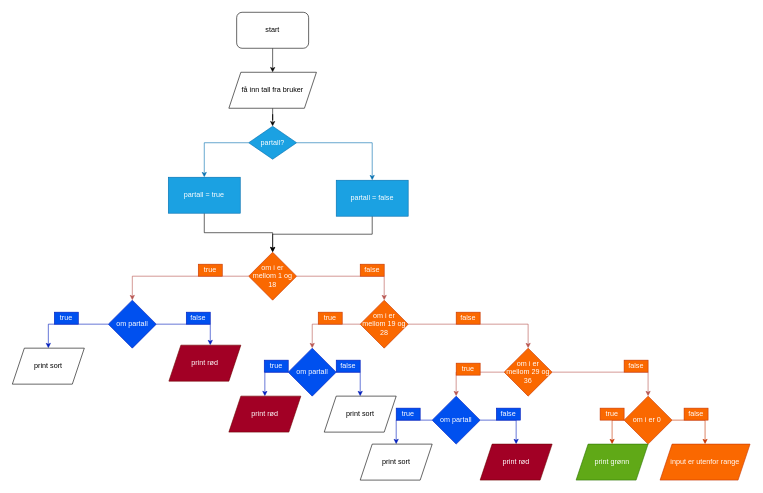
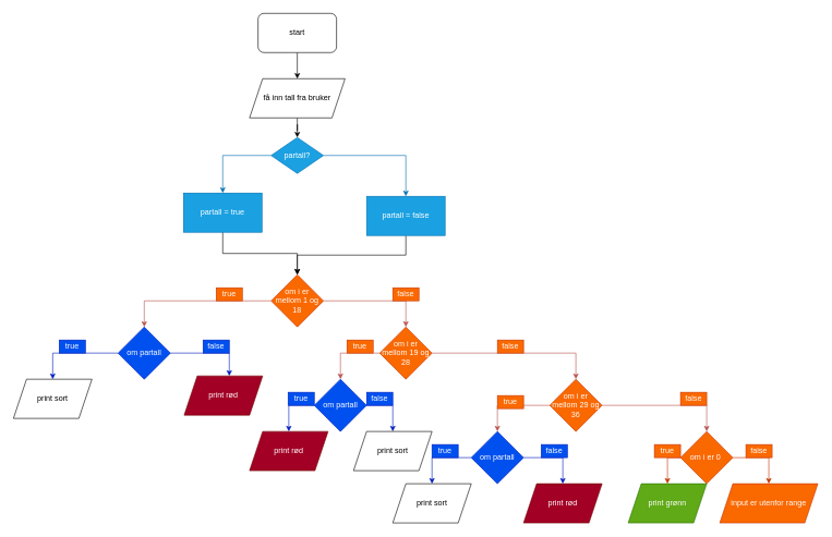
  <mxCell id="0" />
  <mxCell id="1" parent="0" />
  <mxCell id="2" value="" style="edgeStyle=orthogonalEdgeStyle;rounded=0;orthogonalLoop=1;jettySize=auto;html=1;" parent="1" source="3" target="5" edge="1"><mxGeometry relative="1" as="geometry" /></mxCell>
  <mxCell id="3" value="start" style="rounded=1;whiteSpace=wrap;html=1;" parent="1" vertex="1"><mxGeometry x="394" width="120" height="60" as="geometry" y="20" /></mxCell>
  <mxCell id="4" value="" style="edgeStyle=orthogonalEdgeStyle;rounded=0;orthogonalLoop=1;jettySize=auto;html=1;" parent="1" source="5" target="8" edge="1"><mxGeometry relative="1" as="geometry" /></mxCell>
  <mxCell id="5" value="få inn tall fra bruker" style="shape=parallelogram;perimeter=parallelogramPerimeter;whiteSpace=wrap;html=1;fixedSize=1;" parent="1" vertex="1"><mxGeometry x="381" y="120" width="146" height="60" as="geometry" /></mxCell>
  <mxCell id="6" style="edgeStyle=orthogonalEdgeStyle;rounded=0;orthogonalLoop=1;jettySize=auto;html=1;exitX=0;exitY=0.5;exitDx=0;exitDy=0;entryX=0.5;entryY=0;entryDx=0;entryDy=0;fillColor=#1ba1e2;strokeColor=#006EAF;" parent="1" source="8" target="10" edge="1"><mxGeometry relative="1" as="geometry" /></mxCell>
  <mxCell id="7" style="edgeStyle=orthogonalEdgeStyle;rounded=0;orthogonalLoop=1;jettySize=auto;html=1;exitX=1;exitY=0.5;exitDx=0;exitDy=0;fillColor=#1ba1e2;strokeColor=#006EAF;" parent="1" source="8" target="12" edge="1"><mxGeometry relative="1" as="geometry" /></mxCell>
  <mxCell id="8" value="partall?" style="rhombus;whiteSpace=wrap;html=1;fillColor=#1ba1e2;strokeColor=#006EAF;fontColor=#ffffff;" parent="1" vertex="1"><mxGeometry x="414" y="210" width="80" height="55" as="geometry" /></mxCell>
  <mxCell id="9" style="edgeStyle=orthogonalEdgeStyle;rounded=0;orthogonalLoop=1;jettySize=auto;html=1;exitX=0.5;exitY=1;exitDx=0;exitDy=0;entryX=0.5;entryY=0;entryDx=0;entryDy=0;" parent="1" source="10" target="15" edge="1"><mxGeometry relative="1" as="geometry" /></mxCell>
  <mxCell id="10" value="partall = true" style="rounded=0;whiteSpace=wrap;html=1;fillColor=#1ba1e2;strokeColor=#006EAF;fontColor=#ffffff;" parent="1" vertex="1"><mxGeometry x="280" y="295" width="120" height="60" as="geometry" /></mxCell>
  <mxCell id="11" style="edgeStyle=orthogonalEdgeStyle;rounded=0;orthogonalLoop=1;jettySize=auto;html=1;exitX=0.5;exitY=1;exitDx=0;exitDy=0;" parent="1" source="12" target="15" edge="1"><mxGeometry relative="1" as="geometry" /></mxCell>
  <mxCell id="12" value="partall = false" style="rounded=0;whiteSpace=wrap;html=1;fillColor=#1ba1e2;strokeColor=#006EAF;fontColor=#ffffff;" parent="1" vertex="1"><mxGeometry x="560" y="300" width="120" height="60" as="geometry" /></mxCell>
  <mxCell id="13" style="edgeStyle=orthogonalEdgeStyle;rounded=0;orthogonalLoop=1;jettySize=auto;html=1;exitX=0;exitY=0.5;exitDx=0;exitDy=0;entryX=0.5;entryY=0;entryDx=0;entryDy=0;fillColor=#f8cecc;strokeColor=#b85450;" parent="1" source="15" target="18" edge="1"><mxGeometry relative="1" as="geometry" /></mxCell>
  <mxCell id="14" style="edgeStyle=orthogonalEdgeStyle;rounded=0;orthogonalLoop=1;jettySize=auto;html=1;exitX=1;exitY=0.5;exitDx=0;exitDy=0;entryX=0.5;entryY=0;entryDx=0;entryDy=0;fillColor=#f8cecc;strokeColor=#b85450;" parent="1" source="15" target="23" edge="1"><mxGeometry relative="1" as="geometry" /></mxCell>
  <mxCell id="15" value="om i er mellom 1 og 18" style="rhombus;whiteSpace=wrap;html=1;fillColor=#fa6800;strokeColor=#C73500;fontColor=#ffffff;" parent="1" vertex="1"><mxGeometry x="414" y="420" width="80" height="80" as="geometry" /></mxCell>
  <mxCell id="16" style="edgeStyle=orthogonalEdgeStyle;rounded=0;orthogonalLoop=1;jettySize=auto;html=1;exitX=0;exitY=0.5;exitDx=0;exitDy=0;entryX=0.5;entryY=0;entryDx=0;entryDy=0;fillColor=#0050ef;strokeColor=#001DBC;" parent="1" source="18" target="19" edge="1"><mxGeometry relative="1" as="geometry" /></mxCell>
  <mxCell id="17" style="edgeStyle=orthogonalEdgeStyle;rounded=0;orthogonalLoop=1;jettySize=auto;html=1;exitX=1;exitY=0.5;exitDx=0;exitDy=0;entryX=0.575;entryY=0;entryDx=0;entryDy=0;entryPerimeter=0;fillColor=#0050ef;strokeColor=#001DBC;" parent="1" source="18" target="20" edge="1"><mxGeometry relative="1" as="geometry" /></mxCell>
  <mxCell id="18" value="om partall" style="rhombus;whiteSpace=wrap;html=1;fillColor=#0050ef;strokeColor=#001DBC;fontColor=#ffffff;" parent="1" vertex="1"><mxGeometry x="180" y="500" width="80" height="80" as="geometry" /></mxCell>
  <mxCell id="19" value="print sort" style="shape=parallelogram;perimeter=parallelogramPerimeter;whiteSpace=wrap;html=1;fixedSize=1;" parent="1" vertex="1"><mxGeometry x="20" y="580" width="120" height="60" as="geometry" /></mxCell>
  <mxCell id="20" value="print rød" style="shape=parallelogram;perimeter=parallelogramPerimeter;whiteSpace=wrap;html=1;fixedSize=1;fillColor=#a20025;strokeColor=#6F0000;fontColor=#ffffff;" parent="1" vertex="1"><mxGeometry x="281" y="575" width="120" height="60" as="geometry" /></mxCell>
  <mxCell id="21" style="edgeStyle=orthogonalEdgeStyle;rounded=0;orthogonalLoop=1;jettySize=auto;html=1;exitX=0;exitY=0.5;exitDx=0;exitDy=0;entryX=0.5;entryY=0;entryDx=0;entryDy=0;fillColor=#f8cecc;strokeColor=#b85450;" parent="1" source="23" target="30" edge="1"><mxGeometry relative="1" as="geometry" /></mxCell>
  <mxCell id="22" style="edgeStyle=orthogonalEdgeStyle;rounded=0;orthogonalLoop=1;jettySize=auto;html=1;exitX=1;exitY=0.5;exitDx=0;exitDy=0;entryX=0.5;entryY=0;entryDx=0;entryDy=0;fillColor=#f8cecc;strokeColor=#b85450;" parent="1" source="23" target="33" edge="1"><mxGeometry relative="1" as="geometry" /></mxCell>
- <mxCell id="23" value="om i er mellom 19 og 28" style="rhombus;whiteSpace=wrap;html=1;fillColor=#fa6800;strokeColor=#C73500;fontColor=#ffffff;" parent="1" vertex="1"><mxGeometry x="600" y="500" width="80" height="80" as="geometry" /></mxCell>
+ <mxCell id="23" value="om i er mellom 19 og 28" style="rhombus;whiteSpace=wrap;html=1;fillColor=#fa6800;strokeColor=#C73500;fontColor=#ffffff;" parent="1" vertex="1"><mxGeometry x="580" y="500" width="80" height="80" as="geometry" /></mxCell>
  <mxCell id="24" value="true" style="text;html=1;strokeColor=#C73500;fillColor=#fa6800;align=center;verticalAlign=middle;whiteSpace=wrap;rounded=0;fontColor=#ffffff;" parent="1" vertex="1"><mxGeometry x="330" y="440" width="40" height="20" as="geometry" /></mxCell>
  <mxCell id="25" value="false" style="text;html=1;strokeColor=#C73500;fillColor=#fa6800;align=center;verticalAlign=middle;whiteSpace=wrap;rounded=0;fontColor=#ffffff;" parent="1" vertex="1"><mxGeometry x="600" y="440" width="40" height="20" as="geometry" /></mxCell>
  <mxCell id="26" value="false" style="text;html=1;strokeColor=#001DBC;fillColor=#0050ef;align=center;verticalAlign=middle;whiteSpace=wrap;rounded=0;fontColor=#ffffff;" parent="1" vertex="1"><mxGeometry x="310" y="520" width="40" height="20" as="geometry" /></mxCell>
  <mxCell id="27" value="true" style="text;html=1;strokeColor=#001DBC;fillColor=#0050ef;align=center;verticalAlign=middle;whiteSpace=wrap;rounded=0;fontColor=#ffffff;" parent="1" vertex="1"><mxGeometry x="90" y="520" width="40" height="20" as="geometry" /></mxCell>
  <mxCell id="28" style="edgeStyle=orthogonalEdgeStyle;rounded=0;orthogonalLoop=1;jettySize=auto;html=1;exitX=0;exitY=0.5;exitDx=0;exitDy=0;fillColor=#0050ef;strokeColor=#001DBC;" parent="1" source="30" target="34" edge="1"><mxGeometry relative="1" as="geometry" /></mxCell>
  <mxCell id="29" style="edgeStyle=orthogonalEdgeStyle;rounded=0;orthogonalLoop=1;jettySize=auto;html=1;exitX=1;exitY=0.5;exitDx=0;exitDy=0;fillColor=#0050ef;strokeColor=#001DBC;" parent="1" source="30" target="35" edge="1"><mxGeometry relative="1" as="geometry" /></mxCell>
  <mxCell id="30" value="om partall" style="rhombus;whiteSpace=wrap;html=1;fillColor=#0050ef;strokeColor=#001DBC;fontColor=#ffffff;" parent="1" vertex="1"><mxGeometry x="480" y="580" width="80" height="80" as="geometry" /></mxCell>
  <mxCell id="31" style="edgeStyle=orthogonalEdgeStyle;rounded=0;orthogonalLoop=1;jettySize=auto;html=1;exitX=0;exitY=0.5;exitDx=0;exitDy=0;entryX=0.5;entryY=0;entryDx=0;entryDy=0;fillColor=#f8cecc;strokeColor=#b85450;" parent="1" source="33" target="42" edge="1"><mxGeometry relative="1" as="geometry" /></mxCell>
  <mxCell id="32" style="edgeStyle=orthogonalEdgeStyle;rounded=0;orthogonalLoop=1;jettySize=auto;html=1;exitX=1;exitY=0.5;exitDx=0;exitDy=0;entryX=0.5;entryY=0;entryDx=0;entryDy=0;fillColor=#f8cecc;strokeColor=#b85450;" parent="1" source="33" target="47" edge="1"><mxGeometry relative="1" as="geometry" /></mxCell>
  <mxCell id="33" value="om i er mellom 29 og 36" style="rhombus;whiteSpace=wrap;html=1;fillColor=#fa6800;strokeColor=#C73500;fontColor=#ffffff;" parent="1" vertex="1"><mxGeometry x="840" y="580" width="80" height="80" as="geometry" /></mxCell>
  <mxCell id="34" value="print rød" style="shape=parallelogram;perimeter=parallelogramPerimeter;whiteSpace=wrap;html=1;fixedSize=1;fillColor=#a20025;strokeColor=#6F0000;fontColor=#ffffff;" parent="1" vertex="1"><mxGeometry x="381" y="660" width="120" height="60" as="geometry" /></mxCell>
  <mxCell id="35" value="print sort" style="shape=parallelogram;perimeter=parallelogramPerimeter;whiteSpace=wrap;html=1;fixedSize=1;" parent="1" vertex="1"><mxGeometry x="540" y="660" width="120" height="60" as="geometry" /></mxCell>
  <mxCell id="36" value="true" style="text;html=1;strokeColor=#C73500;fillColor=#fa6800;align=center;verticalAlign=middle;whiteSpace=wrap;rounded=0;fontColor=#ffffff;" parent="1" vertex="1"><mxGeometry x="530" y="520" width="40" height="20" as="geometry" /></mxCell>
  <mxCell id="37" value="true" style="text;html=1;strokeColor=#001DBC;fillColor=#0050ef;align=center;verticalAlign=middle;whiteSpace=wrap;rounded=0;fontColor=#ffffff;" parent="1" vertex="1"><mxGeometry x="440" y="600" width="40" height="20" as="geometry" /></mxCell>
  <mxCell id="38" value="false" style="text;html=1;strokeColor=#C73500;fillColor=#fa6800;align=center;verticalAlign=middle;whiteSpace=wrap;rounded=0;fontColor=#ffffff;" parent="1" vertex="1"><mxGeometry x="760" y="520" width="40" height="20" as="geometry" /></mxCell>
  <mxCell id="39" value="false" style="text;html=1;strokeColor=#001DBC;fillColor=#0050ef;align=center;verticalAlign=middle;whiteSpace=wrap;rounded=0;fontColor=#ffffff;" parent="1" vertex="1"><mxGeometry x="560" y="600" width="40" height="20" as="geometry" /></mxCell>
  <mxCell id="40" style="edgeStyle=orthogonalEdgeStyle;rounded=0;orthogonalLoop=1;jettySize=auto;html=1;exitX=0;exitY=0.5;exitDx=0;exitDy=0;fillColor=#0050ef;strokeColor=#001DBC;" parent="1" source="42" target="43" edge="1"><mxGeometry relative="1" as="geometry" /></mxCell>
  <mxCell id="41" style="edgeStyle=orthogonalEdgeStyle;rounded=0;orthogonalLoop=1;jettySize=auto;html=1;exitX=1;exitY=0.5;exitDx=0;exitDy=0;fillColor=#0050ef;strokeColor=#001DBC;" parent="1" source="42" target="44" edge="1"><mxGeometry relative="1" as="geometry" /></mxCell>
  <mxCell id="42" value="om partall" style="rhombus;whiteSpace=wrap;html=1;fillColor=#0050ef;strokeColor=#001DBC;fontColor=#ffffff;" parent="1" vertex="1"><mxGeometry x="720" y="660" width="80" height="80" as="geometry" /></mxCell>
  <mxCell id="43" value="print sort" style="shape=parallelogram;perimeter=parallelogramPerimeter;whiteSpace=wrap;html=1;fixedSize=1;" parent="1" vertex="1"><mxGeometry x="600" y="740" width="120" height="60" as="geometry" /></mxCell>
  <mxCell id="44" value="print rød" style="shape=parallelogram;perimeter=parallelogramPerimeter;whiteSpace=wrap;html=1;fixedSize=1;fillColor=#a20025;strokeColor=#6F0000;fontColor=#ffffff;" parent="1" vertex="1"><mxGeometry x="800" y="740" width="120" height="60" as="geometry" /></mxCell>
  <mxCell id="45" style="edgeStyle=orthogonalEdgeStyle;rounded=0;orthogonalLoop=1;jettySize=auto;html=1;exitX=0;exitY=0.5;exitDx=0;exitDy=0;entryX=0.5;entryY=0;entryDx=0;entryDy=0;fillColor=#fa6800;strokeColor=#C73500;" parent="1" source="47" target="48" edge="1"><mxGeometry relative="1" as="geometry" /></mxCell>
  <mxCell id="46" style="edgeStyle=orthogonalEdgeStyle;rounded=0;orthogonalLoop=1;jettySize=auto;html=1;exitX=1;exitY=0.5;exitDx=0;exitDy=0;entryX=0.5;entryY=0;entryDx=0;entryDy=0;fillColor=#fa6800;strokeColor=#C73500;" parent="1" source="47" target="49" edge="1"><mxGeometry relative="1" as="geometry" /></mxCell>
  <mxCell id="47" value="om i er 0&amp;nbsp;" style="rhombus;whiteSpace=wrap;html=1;fillColor=#fa6800;strokeColor=#C73500;fontColor=#ffffff;" parent="1" vertex="1"><mxGeometry x="1040" y="660" width="80" height="80" as="geometry" /></mxCell>
  <mxCell id="48" value="print grønn" style="shape=parallelogram;perimeter=parallelogramPerimeter;whiteSpace=wrap;html=1;fixedSize=1;fillColor=#60a917;strokeColor=#2D7600;fontColor=#ffffff;" parent="1" vertex="1"><mxGeometry x="960" y="740" width="120" height="60" as="geometry" /></mxCell>
  <mxCell id="49" value="input er utenfor range" style="shape=parallelogram;perimeter=parallelogramPerimeter;whiteSpace=wrap;html=1;fixedSize=1;fillColor=#fa6800;strokeColor=#C73500;fontColor=#ffffff;" parent="1" vertex="1"><mxGeometry x="1100" y="740" width="150" height="60" as="geometry" /></mxCell>
  <mxCell id="50" value="false" style="text;html=1;strokeColor=#C73500;fillColor=#fa6800;align=center;verticalAlign=middle;whiteSpace=wrap;rounded=0;fontColor=#ffffff;" parent="1" vertex="1"><mxGeometry x="1040" y="600" width="40" height="20" as="geometry" /></mxCell>
  <mxCell id="51" value="false" style="text;html=1;strokeColor=#001DBC;fillColor=#0050ef;align=center;verticalAlign=middle;whiteSpace=wrap;rounded=0;fontColor=#ffffff;" parent="1" vertex="1"><mxGeometry x="827" y="680" width="40" height="20" as="geometry" /></mxCell>
  <mxCell id="52" value="false" style="text;html=1;strokeColor=#C73500;fillColor=#fa6800;align=center;verticalAlign=middle;whiteSpace=wrap;rounded=0;fontColor=#ffffff;" parent="1" vertex="1"><mxGeometry x="1140" y="680" width="40" height="20" as="geometry" /></mxCell>
  <mxCell id="53" value="true" style="text;html=1;strokeColor=#C73500;fillColor=#fa6800;align=center;verticalAlign=middle;whiteSpace=wrap;rounded=0;fontColor=#ffffff;" parent="1" vertex="1"><mxGeometry x="760" y="605" width="40" height="20" as="geometry" /></mxCell>
  <mxCell id="54" value="true" style="text;html=1;strokeColor=#001DBC;fillColor=#0050ef;align=center;verticalAlign=middle;whiteSpace=wrap;rounded=0;fontColor=#ffffff;" parent="1" vertex="1"><mxGeometry x="660" y="680" width="40" height="20" as="geometry" /></mxCell>
  <mxCell id="55" value="true" style="text;html=1;strokeColor=#C73500;fillColor=#fa6800;align=center;verticalAlign=middle;whiteSpace=wrap;rounded=0;fontColor=#ffffff;" parent="1" vertex="1"><mxGeometry x="1000" y="680" width="40" height="20" as="geometry" /></mxCell>
